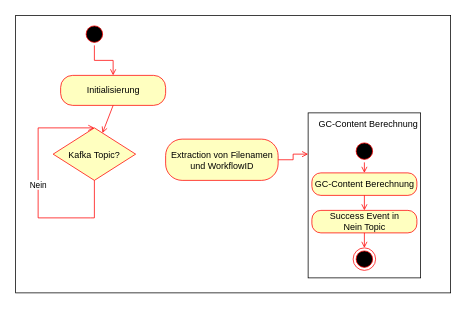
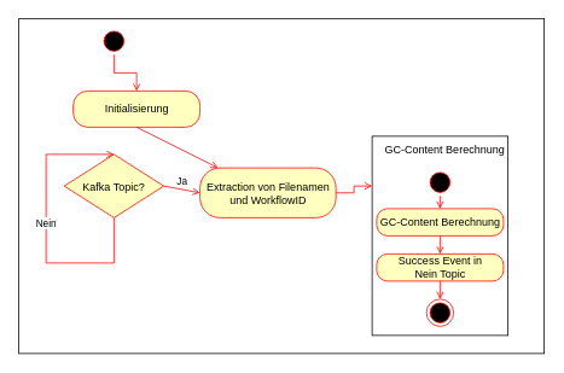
  <mxCell id="0" />
  <mxCell id="1" parent="0" />
  <mxCell id="2" value="" style="whiteSpace=wrap;html=1;" parent="1" vertex="1"><mxGeometry x="20" y="20" width="580" height="370" as="geometry" /></mxCell>
  <mxCell id="3" value="" style="whiteSpace=wrap;html=1;" parent="1" vertex="1"><mxGeometry x="410" y="150" width="150" height="220" as="geometry" /></mxCell>
  <mxCell id="4" style="edgeStyle=orthogonalEdgeStyle;rounded=0;orthogonalLoop=1;jettySize=auto;html=1;exitX=0.5;exitY=1;exitDx=0;exitDy=0;entryX=0.5;entryY=0;entryDx=0;entryDy=0;strokeColor=#FF0000;endArrow=open;endFill=0;" parent="1" source="5" target="6" edge="1"><mxGeometry relative="1" as="geometry" /></mxCell>
  <mxCell id="5" value="" style="ellipse;html=1;shape=startState;fillColor=#000000;strokeColor=#ff0000;" parent="1" vertex="1"><mxGeometry x="110" y="30" width="30" height="30" as="geometry" /></mxCell>
  <mxCell id="6" value="Initialisierung" style="html=1;fillColor=#ffffc0;strokeColor=#ff0000;fontColor=#000000;rounded=1;arcSize=40;" parent="1" vertex="1"><mxGeometry x="80" y="100" width="140" height="40" as="geometry" /></mxCell>
  <mxCell id="7" value="Kafka Topic?" style="rhombus;fillColor=#ffffc0;strokeColor=#ff0000;fontColor=#000000;rounded=0;arcSize=40;" parent="1" vertex="1"><mxGeometry x="70" y="170" width="110" height="70" as="geometry" /></mxCell>
+ <mxCell id="8" value="Ja" style="html=1;verticalAlign=bottom;endArrow=open;rounded=0;exitX=1;exitY=0.5;exitDx=0;exitDy=0;entryX=0;entryY=0.5;entryDx=0;entryDy=0;strokeColor=#FF0000;endFill=0;" parent="1" source="7" target="12" edge="1"><mxGeometry width="80" relative="1" as="geometry"><mxPoint x="210" y="210" as="sourcePoint" /><mxPoint x="230" y="205" as="targetPoint" /></mxGeometry></mxCell>
  <mxCell id="9" value="Nein" style="html=1;verticalAlign=bottom;endArrow=open;rounded=0;exitX=0.5;exitY=1;exitDx=0;exitDy=0;entryX=0.5;entryY=0;entryDx=0;entryDy=0;strokeColor=#FF0000;endFill=0;" parent="1" source="7" target="7" edge="1"><mxGeometry width="80" relative="1" as="geometry"><mxPoint x="150" y="270" as="sourcePoint" /><mxPoint x="240" y="270" as="targetPoint" /><Array as="points"><mxPoint x="125" y="290" /><mxPoint x="120" y="290" /><mxPoint x="50" y="290" /><mxPoint x="50" y="170" /></Array></mxGeometry></mxCell>
- <mxCell id="10" value="" style="html=1;verticalAlign=bottom;endArrow=open;rounded=0;exitX=0.5;exitY=1;exitDx=0;exitDy=0;strokeColor=#FF0000;endFill=0;" parent="1" source="6" target="7" edge="1"><mxGeometry width="80" relative="1" as="geometry"><mxPoint x="270" y="220" as="sourcePoint" /><mxPoint x="350" y="220" as="targetPoint" /></mxGeometry></mxCell>
+ <mxCell id="10" value="" style="html=1;verticalAlign=bottom;endArrow=open;rounded=0;exitX=0.5;exitY=1;exitDx=0;exitDy=0;strokeColor=#FF0000;endFill=0;" parent="1" source="6" target="12" edge="1"><mxGeometry width="80" relative="1" as="geometry"><mxPoint x="270" y="220" as="sourcePoint" /><mxPoint x="350" y="220" as="targetPoint" /></mxGeometry></mxCell>
  <mxCell id="11" style="edgeStyle=orthogonalEdgeStyle;rounded=0;orthogonalLoop=1;jettySize=auto;html=1;exitX=1;exitY=0.5;exitDx=0;exitDy=0;entryX=0;entryY=0.25;entryDx=0;entryDy=0;strokeColor=#FF0000;endArrow=open;endFill=0;" parent="1" source="12" target="3" edge="1"><mxGeometry relative="1" as="geometry" /></mxCell>
  <mxCell id="12" value="Extraction von Filenamen &lt;br&gt;und WorkflowID" style="html=1;fillColor=#ffffc0;strokeColor=#ff0000;fontColor=#000000;rounded=1;arcSize=40;" parent="1" vertex="1"><mxGeometry x="220" y="185" width="150" height="55" as="geometry" /></mxCell>
  <mxCell id="13" value="GC-Content Berechnung" style="html=1;fillColor=#ffffc0;strokeColor=#ff0000;fontColor=#000000;rounded=1;arcSize=40;" parent="1" vertex="1"><mxGeometry x="415" y="230" width="140" height="30" as="geometry" /></mxCell>
  <mxCell id="14" style="edgeStyle=orthogonalEdgeStyle;rounded=0;orthogonalLoop=1;jettySize=auto;html=1;exitX=0.5;exitY=1;exitDx=0;exitDy=0;entryX=0.5;entryY=0;entryDx=0;entryDy=0;strokeColor=#FF0000;endArrow=open;endFill=0;" parent="1" source="15" target="13" edge="1"><mxGeometry relative="1" as="geometry" /></mxCell>
  <mxCell id="15" value="" style="ellipse;html=1;shape=startState;fillColor=#000000;strokeColor=#ff0000;" parent="1" vertex="1"><mxGeometry x="470" y="186" width="30" height="30" as="geometry" /></mxCell>
  <mxCell id="16" value="" style="ellipse;html=1;shape=endState;fillColor=#000000;strokeColor=#ff0000;" parent="1" vertex="1"><mxGeometry x="470" y="330" width="30" height="30" as="geometry" /></mxCell>
  <mxCell id="17" value="GC-Content Berechnung" style="text;html=1;resizable=0;autosize=1;align=center;verticalAlign=middle;points=[];fillColor=none;strokeColor=none;rounded=0;" parent="1" vertex="1"><mxGeometry x="410" y="150" width="160" height="30" as="geometry" /></mxCell>
  <mxCell id="18" value="Success Event in &lt;br&gt;Nein Topic" style="html=1;fillColor=#ffffc0;strokeColor=#ff0000;fontColor=#000000;rounded=1;arcSize=40;" parent="1" vertex="1"><mxGeometry x="415" y="280" width="140" height="30" as="geometry" /></mxCell>
  <mxCell id="19" style="edgeStyle=orthogonalEdgeStyle;rounded=0;orthogonalLoop=1;jettySize=auto;html=1;exitX=0.5;exitY=1;exitDx=0;exitDy=0;entryX=0.5;entryY=0;entryDx=0;entryDy=0;strokeColor=#FF0000;endArrow=open;endFill=0;" parent="1" source="13" target="18" edge="1"><mxGeometry relative="1" as="geometry"><mxPoint x="495" y="226" as="sourcePoint" /><mxPoint x="495" y="249" as="targetPoint" /></mxGeometry></mxCell>
  <mxCell id="20" style="edgeStyle=orthogonalEdgeStyle;rounded=0;orthogonalLoop=1;jettySize=auto;html=1;exitX=0.5;exitY=1;exitDx=0;exitDy=0;entryX=0.5;entryY=0;entryDx=0;entryDy=0;strokeColor=#FF0000;endArrow=open;endFill=0;" parent="1" source="18" target="16" edge="1"><mxGeometry relative="1" as="geometry"><mxPoint x="505" y="236" as="sourcePoint" /><mxPoint x="505" y="259" as="targetPoint" /></mxGeometry></mxCell>
